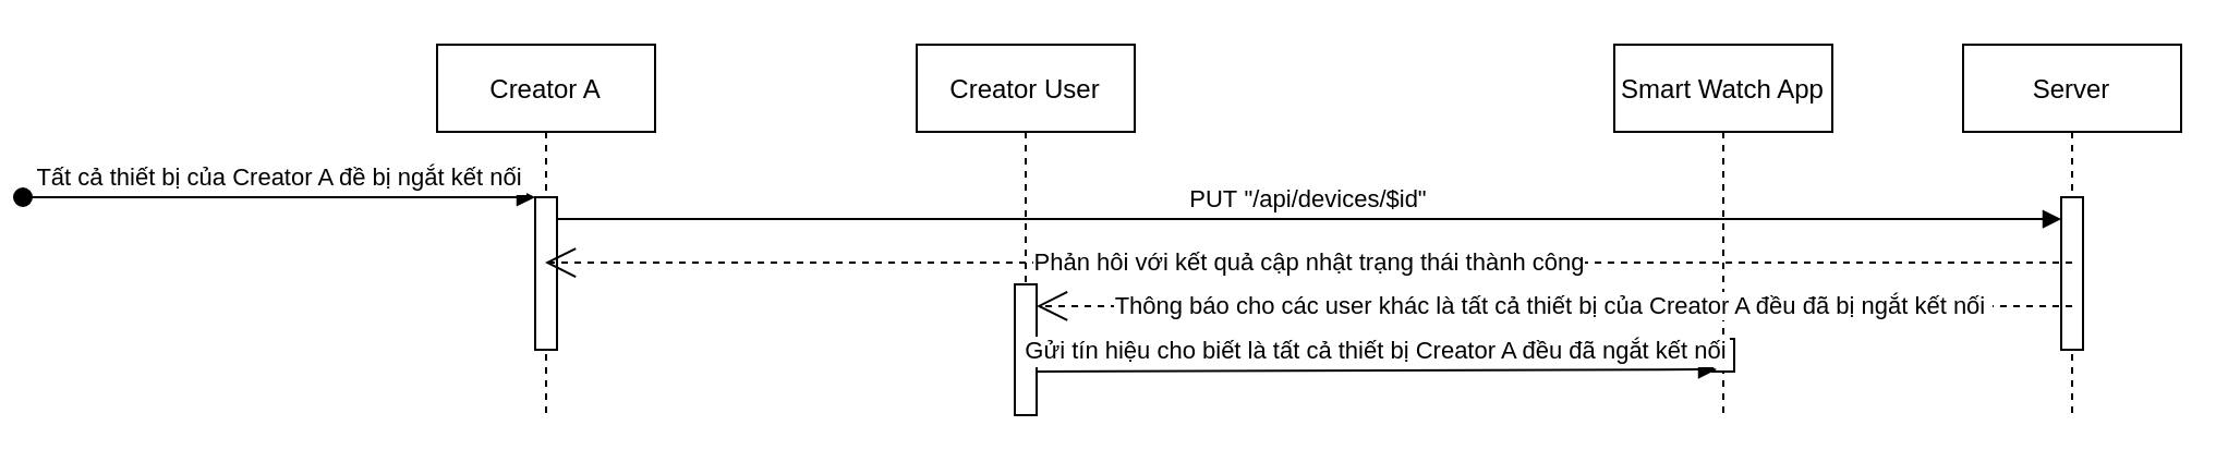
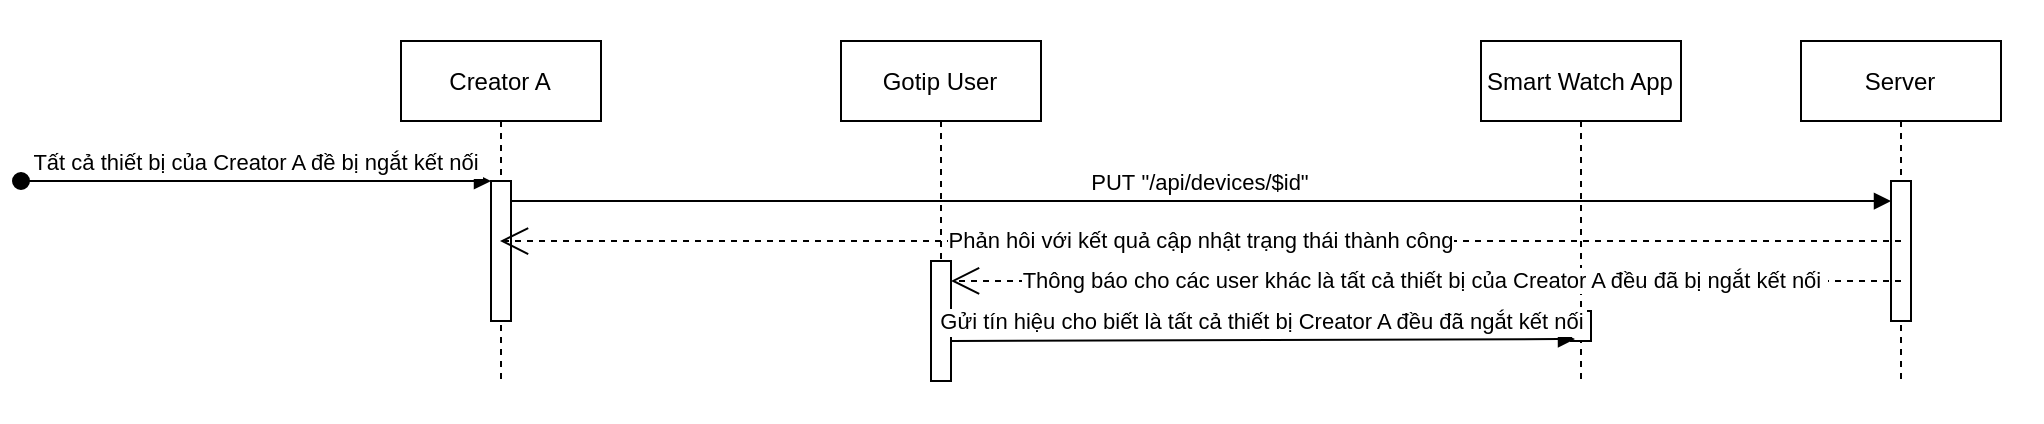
  <mxCell id="0" />
  <mxCell id="1" parent="0" />
  <mxCell id="2" value="Creator A" style="shape=umlLifeline;perimeter=lifelinePerimeter;container=1;collapsible=0;recursiveResize=0;rounded=0;shadow=0;strokeWidth=1;" vertex="1" parent="1"><mxGeometry x="20" y="20" width="100" height="170" as="geometry" /></mxCell>
  <mxCell id="3" value="" style="points=[];perimeter=orthogonalPerimeter;rounded=0;shadow=0;strokeWidth=1;" vertex="1" parent="2"><mxGeometry x="45" y="70" width="10" height="70" as="geometry" /></mxCell>
  <mxCell id="4" value="Tất cả thiết bị của Creator A đề bị ngắt kết nối" style="verticalAlign=bottom;startArrow=oval;endArrow=block;startSize=8;shadow=0;strokeWidth=1;" edge="1" parent="2" target="3"><mxGeometry relative="1" as="geometry"><mxPoint x="-190" y="70" as="sourcePoint" /></mxGeometry></mxCell>
- <mxCell id="5" value="Creator User" style="shape=umlLifeline;perimeter=lifelinePerimeter;container=1;collapsible=0;recursiveResize=0;rounded=0;shadow=0;strokeWidth=1;" vertex="1" parent="1"><mxGeometry x="240" y="20" width="100" height="170" as="geometry" /></mxCell>
+ <mxCell id="5" value="Gotip User" style="shape=umlLifeline;perimeter=lifelinePerimeter;container=1;collapsible=0;recursiveResize=0;rounded=0;shadow=0;strokeWidth=1;" vertex="1" parent="1"><mxGeometry x="240" y="20" width="100" height="170" as="geometry" /></mxCell>
  <mxCell id="6" value="" style="points=[];perimeter=orthogonalPerimeter;rounded=0;shadow=0;strokeWidth=1;" vertex="1" parent="5"><mxGeometry x="45" y="110" width="10" height="60" as="geometry" /></mxCell>
  <mxCell id="7" value="PUT &quot;/api/devices/$id&quot;" style="verticalAlign=bottom;endArrow=block;shadow=0;strokeWidth=1;entryX=0;entryY=0.143;entryDx=0;entryDy=0;entryPerimeter=0;" edge="1" parent="1" source="3" target="11"><mxGeometry relative="1" as="geometry"><mxPoint x="175" y="100" as="sourcePoint" /><mxPoint x="550" y="100" as="targetPoint" /></mxGeometry></mxCell>
  <mxCell id="8" value="Smart Watch App" style="shape=umlLifeline;perimeter=lifelinePerimeter;container=1;collapsible=0;recursiveResize=0;rounded=0;shadow=0;strokeWidth=1;" vertex="1" parent="1"><mxGeometry x="560" y="20" width="100" height="170" as="geometry" /></mxCell>
  <mxCell id="9" value="" style="points=[];perimeter=orthogonalPerimeter;rounded=0;shadow=0;strokeWidth=1;" vertex="1" parent="8"><mxGeometry x="45" y="135" width="10" height="15" as="geometry" /></mxCell>
  <mxCell id="10" value="Server" style="shape=umlLifeline;perimeter=lifelinePerimeter;container=1;collapsible=0;recursiveResize=0;rounded=0;shadow=0;strokeWidth=1;" vertex="1" parent="1"><mxGeometry x="720" y="20" width="100" height="170" as="geometry" /></mxCell>
  <mxCell id="11" value="" style="points=[];perimeter=orthogonalPerimeter;rounded=0;shadow=0;strokeWidth=1;" vertex="1" parent="10"><mxGeometry x="45" y="70" width="10" height="70" as="geometry" /></mxCell>
  <mxCell id="12" value="Phản hôi với kết quả cập nhật trạng thái thành công" style="endArrow=open;endSize=12;dashed=1;html=1;rounded=0;exitX=0.5;exitY=0.429;exitDx=0;exitDy=0;exitPerimeter=0;" edge="1" parent="1" source="11" target="2"><mxGeometry width="160" relative="1" as="geometry"><mxPoint x="240" y="350" as="sourcePoint" /><mxPoint x="400" y="350" as="targetPoint" /></mxGeometry></mxCell>
  <mxCell id="13" value="Thông báo cho các user khác là tất cả thiết bị của Creator A đều đã bị ngắt kết nối&amp;nbsp;" style="endArrow=open;endSize=12;dashed=1;html=1;rounded=0;exitX=0.5;exitY=0.714;exitDx=0;exitDy=0;exitPerimeter=0;" edge="1" parent="1" source="11" target="6"><mxGeometry width="160" relative="1" as="geometry"><mxPoint x="560.5" y="150" as="sourcePoint" /><mxPoint x="450" y="140" as="targetPoint" /></mxGeometry></mxCell>
  <mxCell id="14" value="Gửi tín hiệu cho biết là tất cả thiết bị Creator A đều đã ngắt kết nối" style="verticalAlign=bottom;endArrow=block;shadow=0;strokeWidth=1;exitX=1;exitY=0.667;exitDx=0;exitDy=0;exitPerimeter=0;entryX=0.2;entryY=0.933;entryDx=0;entryDy=0;entryPerimeter=0;" edge="1" parent="1" source="6" target="9"><mxGeometry relative="1" as="geometry"><mxPoint x="295" y="162" as="sourcePoint" /><mxPoint x="450" y="162" as="targetPoint" /></mxGeometry></mxCell>
